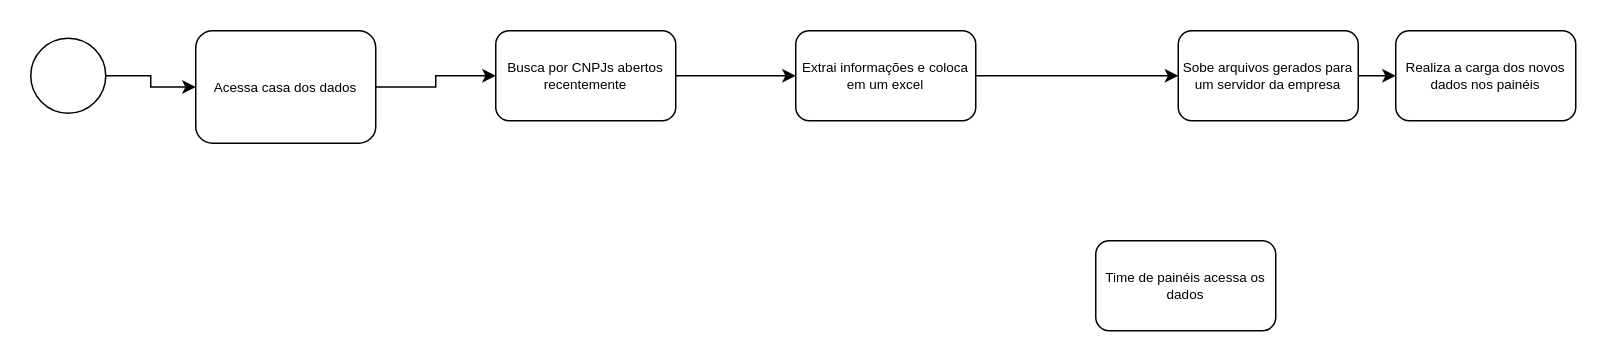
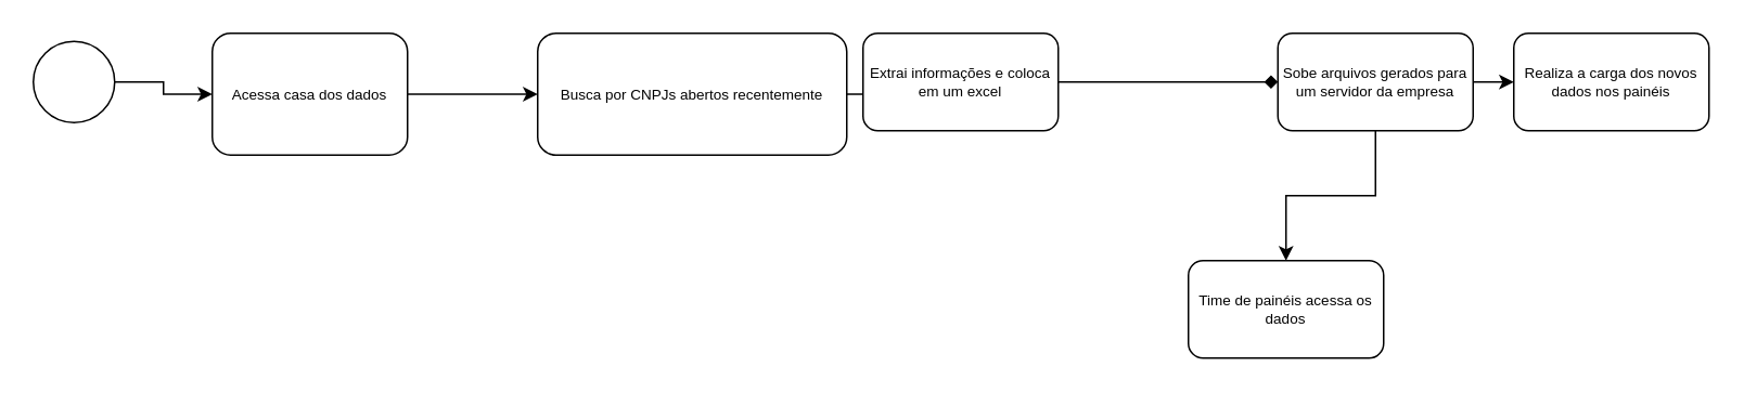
  <mxCell id="0" />
  <mxCell id="1" parent="0" />
  <mxCell id="2" value="" style="edgeStyle=orthogonalEdgeStyle;rounded=0;sketch=0;hachureGap=4;jiggle=2;curveFitting=1;orthogonalLoop=1;jettySize=auto;html=1;fontFamily=Helvetica;fontSize=9;" edge="1" parent="1" source="3" target="5"><mxGeometry relative="1" as="geometry" /></mxCell>
  <mxCell id="3" value="" style="points=[[0.145,0.145,0],[0.5,0,0],[0.855,0.145,0],[1,0.5,0],[0.855,0.855,0],[0.5,1,0],[0.145,0.855,0],[0,0.5,0]];shape=mxgraph.bpmn.event;html=1;verticalLabelPosition=bottom;labelBackgroundColor=#ffffff;verticalAlign=top;align=center;perimeter=ellipsePerimeter;outlineConnect=0;aspect=fixed;outline=standard;symbol=general;sketch=0;hachureGap=4;jiggle=2;curveFitting=1;fontFamily=Helvetica;fontSize=9;" vertex="1" parent="1"><mxGeometry x="20" y="25" width="50" height="50" as="geometry" /></mxCell>
  <mxCell id="4" value="" style="edgeStyle=orthogonalEdgeStyle;rounded=0;hachureGap=4;orthogonalLoop=1;jettySize=auto;html=1;fontFamily=Helvetica;fontSize=9;" edge="1" parent="1" source="5" target="7"><mxGeometry relative="1" as="geometry" /></mxCell>
  <mxCell id="5" value="Acessa casa dos dados" style="rounded=1;whiteSpace=wrap;html=1;sketch=0;hachureGap=4;jiggle=2;curveFitting=1;fontFamily=Helvetica;fontSize=9;" vertex="1" parent="1"><mxGeometry x="130" y="20" width="120" height="75" as="geometry" /></mxCell>
  <mxCell id="6" value="" style="edgeStyle=orthogonalEdgeStyle;rounded=0;hachureGap=4;orthogonalLoop=1;jettySize=auto;html=1;fontFamily=Helvetica;fontSize=9;" edge="1" parent="1" source="7" target="9"><mxGeometry relative="1" as="geometry" /></mxCell>
- <mxCell id="7" value="Busca por CNPJs abertos recentemente" style="rounded=1;whiteSpace=wrap;html=1;fontSize=9;sketch=0;hachureGap=4;jiggle=2;curveFitting=1;fontFamily=Helvetica;" vertex="1" parent="1"><mxGeometry x="330" y="20" width="120" height="60" as="geometry" /></mxCell>
- <mxCell id="8" value="" style="edgeStyle=orthogonalEdgeStyle;rounded=0;sketch=0;hachureGap=4;jiggle=2;curveFitting=1;orthogonalLoop=1;jettySize=auto;html=1;fontFamily=Helvetica;fontSize=9;" edge="1" parent="1" source="9" target="12"><mxGeometry relative="1" as="geometry" /></mxCell>
+ <mxCell id="7" value="Busca por CNPJs abertos recentemente" style="rounded=1;whiteSpace=wrap;html=1;fontSize=9;sketch=0;hachureGap=4;jiggle=2;curveFitting=1;fontFamily=Helvetica;" vertex="1" parent="1"><mxGeometry x="330" y="20" width="190" height="75" as="geometry" /></mxCell>
+ <mxCell id="8" value="" style="edgeStyle=orthogonalEdgeStyle;rounded=0;sketch=0;hachureGap=4;jiggle=2;curveFitting=1;orthogonalLoop=1;jettySize=auto;html=1;fontFamily=Helvetica;fontSize=9;endArrow=diamond;" edge="1" parent="1" source="9" target="12"><mxGeometry relative="1" as="geometry" /></mxCell>
  <mxCell id="9" value="Extrai informações e coloca em um excel" style="rounded=1;whiteSpace=wrap;html=1;fontSize=9;sketch=0;hachureGap=4;jiggle=2;curveFitting=1;fontFamily=Helvetica;" vertex="1" parent="1"><mxGeometry x="530" y="20" width="120" height="60" as="geometry" /></mxCell>
  <mxCell id="10" value="" style="edgeStyle=orthogonalEdgeStyle;rounded=0;sketch=0;hachureGap=4;jiggle=2;curveFitting=1;orthogonalLoop=1;jettySize=auto;html=1;fontFamily=Helvetica;fontSize=9;" edge="1" parent="1" source="12" target="13"><mxGeometry relative="1" as="geometry" /></mxCell>
+ <mxCell id="11" value="" style="edgeStyle=orthogonalEdgeStyle;rounded=0;sketch=0;hachureGap=4;jiggle=2;curveFitting=1;orthogonalLoop=1;jettySize=auto;html=1;fontFamily=Helvetica;fontSize=9;" edge="1" parent="1" source="12" target="14"><mxGeometry relative="1" as="geometry" /></mxCell>
  <mxCell id="12" value="Sobe arquivos gerados para um servidor da empresa" style="whiteSpace=wrap;html=1;fontSize=9;rounded=1;sketch=0;hachureGap=4;jiggle=2;curveFitting=1;fontFamily=Helvetica;" vertex="1" parent="1"><mxGeometry x="785" y="20" width="120" height="60" as="geometry" /></mxCell>
  <mxCell id="13" value="Realiza a carga dos novos dados nos painéis" style="rounded=1;whiteSpace=wrap;html=1;fontSize=9;sketch=0;hachureGap=4;jiggle=2;curveFitting=1;fontFamily=Helvetica;" vertex="1" parent="1"><mxGeometry x="930" y="20" width="120" height="60" as="geometry" /></mxCell>
  <mxCell id="14" value="Time de painéis acessa os dados" style="rounded=1;whiteSpace=wrap;html=1;fontSize=9;sketch=0;hachureGap=4;jiggle=2;curveFitting=1;fontFamily=Helvetica;" vertex="1" parent="1"><mxGeometry x="730" y="160" width="120" height="60" as="geometry" /></mxCell>
